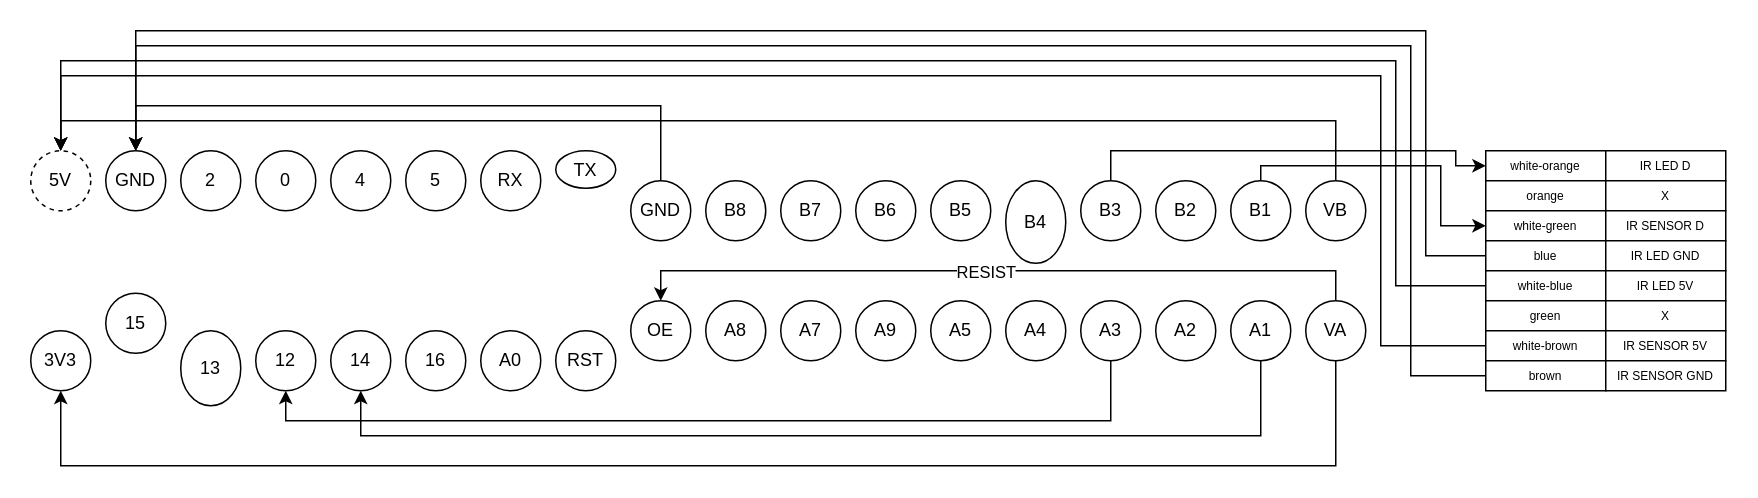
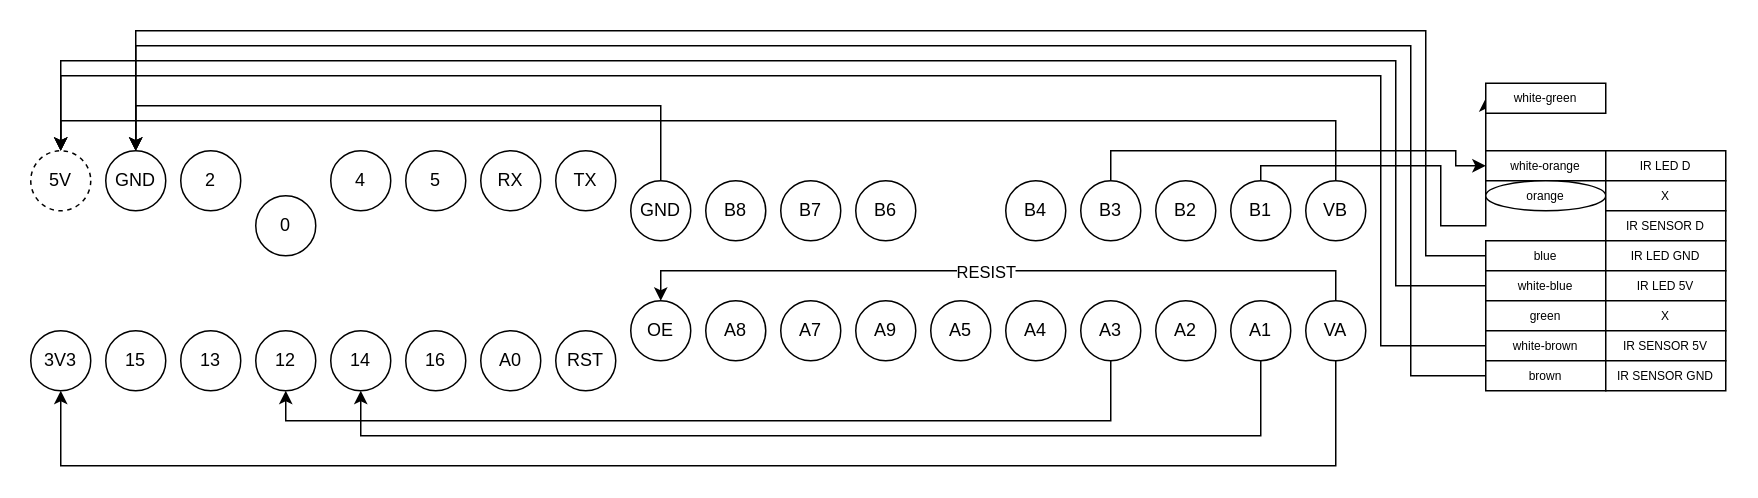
  <mxCell id="0" />
  <mxCell id="1" parent="0" />
  <mxCell id="2" value="5V" style="ellipse;whiteSpace=wrap;html=1;aspect=fixed;dashed=1;" vertex="1" parent="1"><mxGeometry x="20" y="100" width="40" height="40" as="geometry" /></mxCell>
  <mxCell id="3" value="GND" style="ellipse;whiteSpace=wrap;html=1;aspect=fixed;" vertex="1" parent="1"><mxGeometry x="70" y="100" width="40" height="40" as="geometry" /></mxCell>
  <mxCell id="4" value="2" style="ellipse;whiteSpace=wrap;html=1;aspect=fixed;" vertex="1" parent="1"><mxGeometry x="120" y="100" width="40" height="40" as="geometry" /></mxCell>
- <mxCell id="5" value="0" style="ellipse;whiteSpace=wrap;html=1;aspect=fixed;" vertex="1" parent="1"><mxGeometry x="170" y="100" width="40" height="40" as="geometry" /></mxCell>
+ <mxCell id="5" value="0" style="ellipse;whiteSpace=wrap;html=1;aspect=fixed;" vertex="1" parent="1"><mxGeometry x="170" y="130" width="40" height="40" as="geometry" /></mxCell>
  <mxCell id="6" value="4" style="ellipse;whiteSpace=wrap;html=1;aspect=fixed;" vertex="1" parent="1"><mxGeometry x="220" y="100" width="40" height="40" as="geometry" /></mxCell>
  <mxCell id="7" value="5" style="ellipse;whiteSpace=wrap;html=1;aspect=fixed;" vertex="1" parent="1"><mxGeometry x="270" y="100" width="40" height="40" as="geometry" /></mxCell>
  <mxCell id="8" value="RX" style="ellipse;whiteSpace=wrap;html=1;aspect=fixed;" vertex="1" parent="1"><mxGeometry x="320" y="100" width="40" height="40" as="geometry" /></mxCell>
- <mxCell id="9" value="TX" style="ellipse;whiteSpace=wrap;html=1;aspect=fixed;" vertex="1" parent="1"><mxGeometry x="370" y="100" width="40" height="25" as="geometry" /></mxCell>
+ <mxCell id="9" value="TX" style="ellipse;whiteSpace=wrap;html=1;aspect=fixed;" vertex="1" parent="1"><mxGeometry x="370" y="100" width="40" height="40" as="geometry" /></mxCell>
  <mxCell id="10" value="3V3" style="ellipse;whiteSpace=wrap;html=1;aspect=fixed;" vertex="1" parent="1"><mxGeometry x="20" y="220" width="40" height="40" as="geometry" /></mxCell>
- <mxCell id="11" value="15" style="ellipse;whiteSpace=wrap;html=1;aspect=fixed;" vertex="1" parent="1"><mxGeometry x="70" y="195" width="40" height="40" as="geometry" /></mxCell>
- <mxCell id="12" value="13" style="ellipse;whiteSpace=wrap;html=1;aspect=fixed;" vertex="1" parent="1"><mxGeometry x="120" y="220" width="40" height="50" as="geometry" /></mxCell>
+ <mxCell id="11" value="15" style="ellipse;whiteSpace=wrap;html=1;aspect=fixed;" vertex="1" parent="1"><mxGeometry x="70" y="220" width="40" height="40" as="geometry" /></mxCell>
+ <mxCell id="12" value="13" style="ellipse;whiteSpace=wrap;html=1;aspect=fixed;" vertex="1" parent="1"><mxGeometry x="120" y="220" width="40" height="40" as="geometry" /></mxCell>
  <mxCell id="13" value="12" style="ellipse;whiteSpace=wrap;html=1;aspect=fixed;" vertex="1" parent="1"><mxGeometry x="170" y="220" width="40" height="40" as="geometry" /></mxCell>
  <mxCell id="14" value="14" style="ellipse;whiteSpace=wrap;html=1;aspect=fixed;" vertex="1" parent="1"><mxGeometry x="220" y="220" width="40" height="40" as="geometry" /></mxCell>
  <mxCell id="15" value="16" style="ellipse;whiteSpace=wrap;html=1;aspect=fixed;" vertex="1" parent="1"><mxGeometry x="270" y="220" width="40" height="40" as="geometry" /></mxCell>
  <mxCell id="16" value="A0" style="ellipse;whiteSpace=wrap;html=1;aspect=fixed;" vertex="1" parent="1"><mxGeometry x="320" y="220" width="40" height="40" as="geometry" /></mxCell>
  <mxCell id="17" value="RST" style="ellipse;whiteSpace=wrap;html=1;aspect=fixed;" vertex="1" parent="1"><mxGeometry x="370" y="220" width="40" height="40" as="geometry" /></mxCell>
  <mxCell id="18" style="edgeStyle=orthogonalEdgeStyle;rounded=0;orthogonalLoop=1;jettySize=auto;html=1;entryX=0.5;entryY=0;entryDx=0;entryDy=0;fontSize=8;" edge="1" parent="1" source="19" target="3"><mxGeometry relative="1" as="geometry"><Array as="points"><mxPoint x="440" y="70" /><mxPoint x="90" y="70" /></Array></mxGeometry></mxCell>
  <mxCell id="19" value="GND" style="ellipse;whiteSpace=wrap;html=1;aspect=fixed;" vertex="1" parent="1"><mxGeometry x="420" y="120" width="40" height="40" as="geometry" /></mxCell>
  <mxCell id="20" value="B6" style="ellipse;whiteSpace=wrap;html=1;aspect=fixed;" vertex="1" parent="1"><mxGeometry x="570" y="120" width="40" height="40" as="geometry" /></mxCell>
- <mxCell id="21" value="B5" style="ellipse;whiteSpace=wrap;html=1;aspect=fixed;" vertex="1" parent="1"><mxGeometry x="620" y="120" width="40" height="40" as="geometry" /></mxCell>
- <mxCell id="22" value="B4" style="ellipse;whiteSpace=wrap;html=1;aspect=fixed;" vertex="1" parent="1"><mxGeometry x="670" y="120" width="40" height="55" as="geometry" /></mxCell>
+ <mxCell id="22" value="B4" style="ellipse;whiteSpace=wrap;html=1;aspect=fixed;" vertex="1" parent="1"><mxGeometry x="670" y="120" width="40" height="40" as="geometry" /></mxCell>
  <mxCell id="23" style="edgeStyle=orthogonalEdgeStyle;rounded=0;orthogonalLoop=1;jettySize=auto;html=1;entryX=0;entryY=0.5;entryDx=0;entryDy=0;fontSize=8;" edge="1" parent="1" source="24" target="43"><mxGeometry relative="1" as="geometry"><Array as="points"><mxPoint x="740" y="100" /><mxPoint x="970" y="100" /><mxPoint x="970" y="110" /></Array></mxGeometry></mxCell>
  <mxCell id="24" value="B3" style="ellipse;whiteSpace=wrap;html=1;aspect=fixed;" vertex="1" parent="1"><mxGeometry x="720" y="120" width="40" height="40" as="geometry" /></mxCell>
  <mxCell id="25" value="B2" style="ellipse;whiteSpace=wrap;html=1;aspect=fixed;" vertex="1" parent="1"><mxGeometry x="770" y="120" width="40" height="40" as="geometry" /></mxCell>
  <mxCell id="26" style="edgeStyle=orthogonalEdgeStyle;rounded=0;orthogonalLoop=1;jettySize=auto;html=1;entryX=0;entryY=0.5;entryDx=0;entryDy=0;fontSize=8;" edge="1" parent="1" source="27" target="45"><mxGeometry relative="1" as="geometry"><Array as="points"><mxPoint x="840" y="110" /><mxPoint x="960" y="110" /><mxPoint x="960" y="150" /></Array></mxGeometry></mxCell>
  <mxCell id="27" value="B1" style="ellipse;whiteSpace=wrap;html=1;aspect=fixed;" vertex="1" parent="1"><mxGeometry x="820" y="120" width="40" height="40" as="geometry" /></mxCell>
  <mxCell id="28" style="edgeStyle=orthogonalEdgeStyle;rounded=0;orthogonalLoop=1;jettySize=auto;html=1;fontSize=8;entryX=0.5;entryY=0;entryDx=0;entryDy=0;" edge="1" parent="1" source="29" target="2"><mxGeometry relative="1" as="geometry"><mxPoint x="270" y="0" as="targetPoint" /><Array as="points"><mxPoint x="890" y="80" /><mxPoint x="40" y="80" /></Array></mxGeometry></mxCell>
  <mxCell id="29" value="VB" style="ellipse;whiteSpace=wrap;html=1;aspect=fixed;" vertex="1" parent="1"><mxGeometry x="870" y="120" width="40" height="40" as="geometry" /></mxCell>
  <mxCell id="30" value="OE" style="ellipse;whiteSpace=wrap;html=1;aspect=fixed;" vertex="1" parent="1"><mxGeometry x="420" y="200" width="40" height="40" as="geometry" /></mxCell>
  <mxCell id="31" value="A9" style="ellipse;whiteSpace=wrap;html=1;aspect=fixed;" vertex="1" parent="1"><mxGeometry x="570" y="200" width="40" height="40" as="geometry" /></mxCell>
  <mxCell id="32" value="A5" style="ellipse;whiteSpace=wrap;html=1;aspect=fixed;" vertex="1" parent="1"><mxGeometry x="620" y="200" width="40" height="40" as="geometry" /></mxCell>
  <mxCell id="33" value="A4" style="ellipse;whiteSpace=wrap;html=1;aspect=fixed;" vertex="1" parent="1"><mxGeometry x="670" y="200" width="40" height="40" as="geometry" /></mxCell>
  <mxCell id="34" style="edgeStyle=orthogonalEdgeStyle;rounded=0;orthogonalLoop=1;jettySize=auto;html=1;entryX=0.5;entryY=1;entryDx=0;entryDy=0;" edge="1" parent="1" source="35" target="13"><mxGeometry relative="1" as="geometry"><Array as="points"><mxPoint x="740" y="280" /><mxPoint x="190" y="280" /></Array></mxGeometry></mxCell>
  <mxCell id="35" value="A3" style="ellipse;whiteSpace=wrap;html=1;aspect=fixed;" vertex="1" parent="1"><mxGeometry x="720" y="200" width="40" height="40" as="geometry" /></mxCell>
  <mxCell id="36" value="A2" style="ellipse;whiteSpace=wrap;html=1;aspect=fixed;" vertex="1" parent="1"><mxGeometry x="770" y="200" width="40" height="40" as="geometry" /></mxCell>
  <mxCell id="37" style="edgeStyle=orthogonalEdgeStyle;rounded=0;orthogonalLoop=1;jettySize=auto;html=1;entryX=0.5;entryY=1;entryDx=0;entryDy=0;" edge="1" parent="1" source="38" target="14"><mxGeometry relative="1" as="geometry"><Array as="points"><mxPoint x="840" y="290" /><mxPoint x="240" y="290" /></Array></mxGeometry></mxCell>
  <mxCell id="38" value="A1" style="ellipse;whiteSpace=wrap;html=1;aspect=fixed;" vertex="1" parent="1"><mxGeometry x="820" y="200" width="40" height="40" as="geometry" /></mxCell>
  <mxCell id="39" style="edgeStyle=orthogonalEdgeStyle;rounded=0;orthogonalLoop=1;jettySize=auto;html=1;entryX=0.5;entryY=0;entryDx=0;entryDy=0;" edge="1" parent="1" source="42" target="30"><mxGeometry relative="1" as="geometry"><mxPoint x="460" y="200" as="targetPoint" /><Array as="points"><mxPoint x="890" y="180" /><mxPoint x="440" y="180" /></Array></mxGeometry></mxCell>
  <mxCell id="40" value="RESIST" style="edgeLabel;html=1;align=center;verticalAlign=middle;resizable=0;points=[];" vertex="1" connectable="0" parent="39"><mxGeometry x="-0.065" relative="1" as="geometry"><mxPoint x="-25" as="offset" /></mxGeometry></mxCell>
  <mxCell id="41" style="edgeStyle=orthogonalEdgeStyle;rounded=0;orthogonalLoop=1;jettySize=auto;html=1;entryX=0.5;entryY=1;entryDx=0;entryDy=0;" edge="1" parent="1" source="42" target="10"><mxGeometry relative="1" as="geometry"><Array as="points"><mxPoint x="890" y="310" /><mxPoint x="40" y="310" /></Array></mxGeometry></mxCell>
  <mxCell id="42" value="VA" style="ellipse;whiteSpace=wrap;html=1;aspect=fixed;" vertex="1" parent="1"><mxGeometry x="870" y="200" width="40" height="40" as="geometry" /></mxCell>
  <mxCell id="43" value="white-orange" style="rounded=0;whiteSpace=wrap;html=1;fontSize=8;" vertex="1" parent="1"><mxGeometry x="990" y="100" width="80" height="20" as="geometry" /></mxCell>
- <mxCell id="44" value="orange" style="rounded=0;whiteSpace=wrap;html=1;fontSize=8;" vertex="1" parent="1"><mxGeometry x="990" y="120" width="80" height="20" as="geometry" /></mxCell>
- <mxCell id="45" value="white-green" style="rounded=0;whiteSpace=wrap;html=1;fontSize=8;" vertex="1" parent="1"><mxGeometry x="990" y="140" width="80" height="20" as="geometry" /></mxCell>
+ <mxCell id="44" value="orange" style="ellipse;whiteSpace=wrap;html=1;fontSize=8;" vertex="1" parent="1"><mxGeometry x="990" y="120" width="80" height="20" as="geometry" /></mxCell>
+ <mxCell id="45" value="white-green" style="rounded=0;whiteSpace=wrap;html=1;fontSize=8;" vertex="1" parent="1"><mxGeometry x="990" y="55" width="80" height="20" as="geometry" /></mxCell>
  <mxCell id="46" style="edgeStyle=orthogonalEdgeStyle;rounded=0;orthogonalLoop=1;jettySize=auto;html=1;fontSize=8;" edge="1" parent="1" source="47" target="3"><mxGeometry relative="1" as="geometry"><mxPoint x="230" y="30" as="targetPoint" /><Array as="points"><mxPoint x="950" y="170" /><mxPoint x="950" y="20" /><mxPoint x="90" y="20" /></Array></mxGeometry></mxCell>
  <mxCell id="47" value="blue" style="rounded=0;whiteSpace=wrap;html=1;fontSize=8;" vertex="1" parent="1"><mxGeometry x="990" y="160" width="80" height="20" as="geometry" /></mxCell>
  <mxCell id="48" style="edgeStyle=orthogonalEdgeStyle;rounded=0;orthogonalLoop=1;jettySize=auto;html=1;fontSize=8;" edge="1" parent="1" source="49" target="2"><mxGeometry relative="1" as="geometry"><mxPoint x="590" y="40" as="targetPoint" /><Array as="points"><mxPoint x="930" y="190" /><mxPoint x="930" y="40" /><mxPoint x="40" y="40" /></Array></mxGeometry></mxCell>
  <mxCell id="49" value="white-blue" style="rounded=0;whiteSpace=wrap;html=1;fontSize=8;" vertex="1" parent="1"><mxGeometry x="990" y="180" width="80" height="20" as="geometry" /></mxCell>
  <mxCell id="50" value="green" style="rounded=0;whiteSpace=wrap;html=1;fontSize=8;" vertex="1" parent="1"><mxGeometry x="990" y="200" width="80" height="20" as="geometry" /></mxCell>
  <mxCell id="51" style="edgeStyle=orthogonalEdgeStyle;rounded=0;orthogonalLoop=1;jettySize=auto;html=1;fontSize=8;entryX=0.5;entryY=0;entryDx=0;entryDy=0;" edge="1" parent="1" source="52" target="2"><mxGeometry relative="1" as="geometry"><mxPoint x="590" y="70" as="targetPoint" /><Array as="points"><mxPoint x="920" y="230" /><mxPoint x="920" y="50" /><mxPoint x="40" y="50" /></Array></mxGeometry></mxCell>
  <mxCell id="52" value="white-brown" style="rounded=0;whiteSpace=wrap;html=1;fontSize=8;" vertex="1" parent="1"><mxGeometry x="990" y="220" width="80" height="20" as="geometry" /></mxCell>
  <mxCell id="53" style="edgeStyle=orthogonalEdgeStyle;rounded=0;orthogonalLoop=1;jettySize=auto;html=1;fontSize=8;" edge="1" parent="1" source="54" target="3"><mxGeometry relative="1" as="geometry"><mxPoint x="220" y="30" as="targetPoint" /><Array as="points"><mxPoint x="940" y="250" /><mxPoint x="940" y="30" /><mxPoint x="90" y="30" /></Array></mxGeometry></mxCell>
  <mxCell id="54" value="brown" style="rounded=0;whiteSpace=wrap;html=1;fontSize=8;" vertex="1" parent="1"><mxGeometry x="990" y="240" width="80" height="20" as="geometry" /></mxCell>
  <mxCell id="55" value="IR LED D" style="rounded=0;whiteSpace=wrap;html=1;fontSize=8;" vertex="1" parent="1"><mxGeometry x="1070" y="100" width="80" height="20" as="geometry" /></mxCell>
  <mxCell id="56" value="X" style="rounded=0;whiteSpace=wrap;html=1;fontSize=8;" vertex="1" parent="1"><mxGeometry x="1070" y="120" width="80" height="20" as="geometry" /></mxCell>
  <mxCell id="57" value="IR SENSOR D" style="rounded=0;whiteSpace=wrap;html=1;fontSize=8;" vertex="1" parent="1"><mxGeometry x="1070" y="140" width="80" height="20" as="geometry" /></mxCell>
  <mxCell id="58" value="IR LED GND" style="rounded=0;whiteSpace=wrap;html=1;fontSize=8;" vertex="1" parent="1"><mxGeometry x="1070" y="160" width="80" height="20" as="geometry" /></mxCell>
  <mxCell id="59" value="IR LED 5V" style="rounded=0;whiteSpace=wrap;html=1;fontSize=8;" vertex="1" parent="1"><mxGeometry x="1070" y="180" width="80" height="20" as="geometry" /></mxCell>
  <mxCell id="60" value="X" style="rounded=0;whiteSpace=wrap;html=1;fontSize=8;" vertex="1" parent="1"><mxGeometry x="1070" y="200" width="80" height="20" as="geometry" /></mxCell>
  <mxCell id="61" value="IR SENSOR 5V" style="rounded=0;whiteSpace=wrap;html=1;fontSize=8;" vertex="1" parent="1"><mxGeometry x="1070" y="220" width="80" height="20" as="geometry" /></mxCell>
  <mxCell id="62" value="IR SENSOR GND" style="rounded=0;whiteSpace=wrap;html=1;fontSize=8;" vertex="1" parent="1"><mxGeometry x="1070" y="240" width="80" height="20" as="geometry" /></mxCell>
  <mxCell id="63" value="B8" style="ellipse;whiteSpace=wrap;html=1;aspect=fixed;" vertex="1" parent="1"><mxGeometry x="470" y="120" width="40" height="40" as="geometry" /></mxCell>
  <mxCell id="64" value="B7" style="ellipse;whiteSpace=wrap;html=1;aspect=fixed;" vertex="1" parent="1"><mxGeometry x="520" y="120" width="40" height="40" as="geometry" /></mxCell>
  <mxCell id="65" value="A7" style="ellipse;whiteSpace=wrap;html=1;aspect=fixed;" vertex="1" parent="1"><mxGeometry x="520" y="200" width="40" height="40" as="geometry" /></mxCell>
  <mxCell id="66" value="A8" style="ellipse;whiteSpace=wrap;html=1;aspect=fixed;" vertex="1" parent="1"><mxGeometry x="470" y="200" width="40" height="40" as="geometry" /></mxCell>
